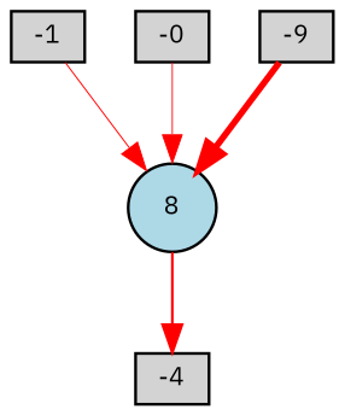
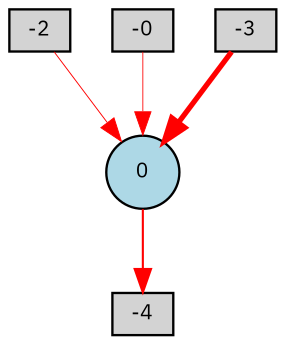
  digraph {
    fontname="IBM Plex Sans"
    node [fillcolor=lightgray fontname="IBM Plex Sans" fontsize=9 shape=box style=filled]
    edge [color=red fontname="IBM Plex Sans" style=solid]
-   -1 [height=0.2 width=0.2]
-   0 [fillcolor=lightblue height=0.2 shape=circle width=0.2 label=8]
+   -1 [height=0.2 width=0.2 label=-2]
+   0 [fillcolor=lightblue height=0.2 shape=circle width=0.2]
    -4 [height=0.2 width=0.2]
    n4 [height=0.2 label=-0 width=0.2]
-   -3 [height=0.2 width=0.2 label=-9]
+   -3 [height=0.2 width=0.2]
    -1 -> 0 [penwidth=0.40182845759782626]
    0 -> -4 [penwidth=0.8952562745233789]
    n4 -> 0 [penwidth=0.36452140543386846]
    -3 -> 0 [penwidth=2.261588799798691]
  }
